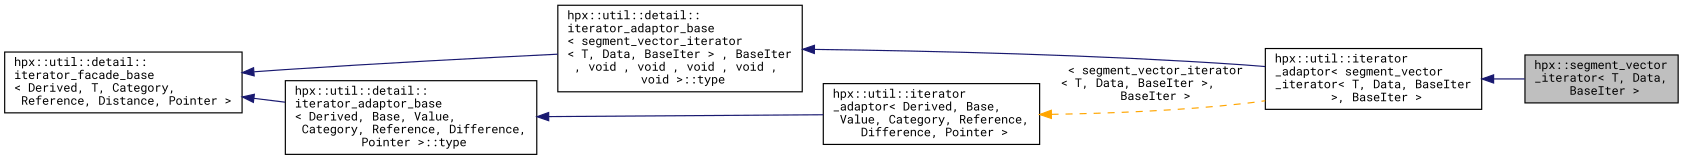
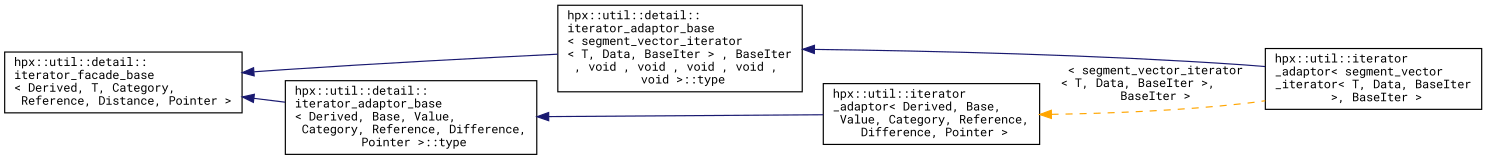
  digraph {
    rankdir=LR
    fontname="Roboto Mono"
    node [color=black fillcolor=white fontname="Roboto Mono" fontsize=10 shape=record style=filled]
    edge [color=midnightblue dir=back fontname="Roboto Mono" fontsize=10 labelfontname=Helvetica labelfontsize=10 style=solid]
-   n1 [fillcolor=grey75 fontcolor=black height=0.2 label="hpx::segment_vector\l_iterator\< T, Data,\l BaseIter \>" width=0.4]
    n2 [height=0.2 label="hpx::util::iterator\l_adaptor\< segment_vector\l_iterator\< T, Data, BaseIter\l \>, BaseIter \>" width=0.4]
    n3 [height=0.2 label="hpx::util::detail::\literator_adaptor_base\l\< segment_vector_iterator\l\< T, Data, BaseIter \> , BaseIter\l , void , void , void , void ,\l void  \>::type" width=0.4]
    n4 [height=0.2 label="hpx::util::detail::\literator_facade_base\l\< Derived, T, Category,\l Reference, Distance, Pointer \>" width=0.4]
    n5 [height=0.2 label="hpx::util::detail::\literator_adaptor_base\l\< Derived, Base, Value,\l Category, Reference, Difference,\l Pointer \>::type" width=0.4]
    n6 [height=0.2 label="hpx::util::iterator\l_adaptor\< Derived, Base,\l Value, Category, Reference,\l Difference, Pointer \>" width=0.4]
-   n2 -> n1
    n3 -> n2
    n4 -> n3
    n4 -> n5
    n5 -> n6
    n6 -> n2 [color=orange label=" \< segment_vector_iterator\l\< T, Data, BaseIter \>,\l BaseIter \>" style=dashed]
  }
